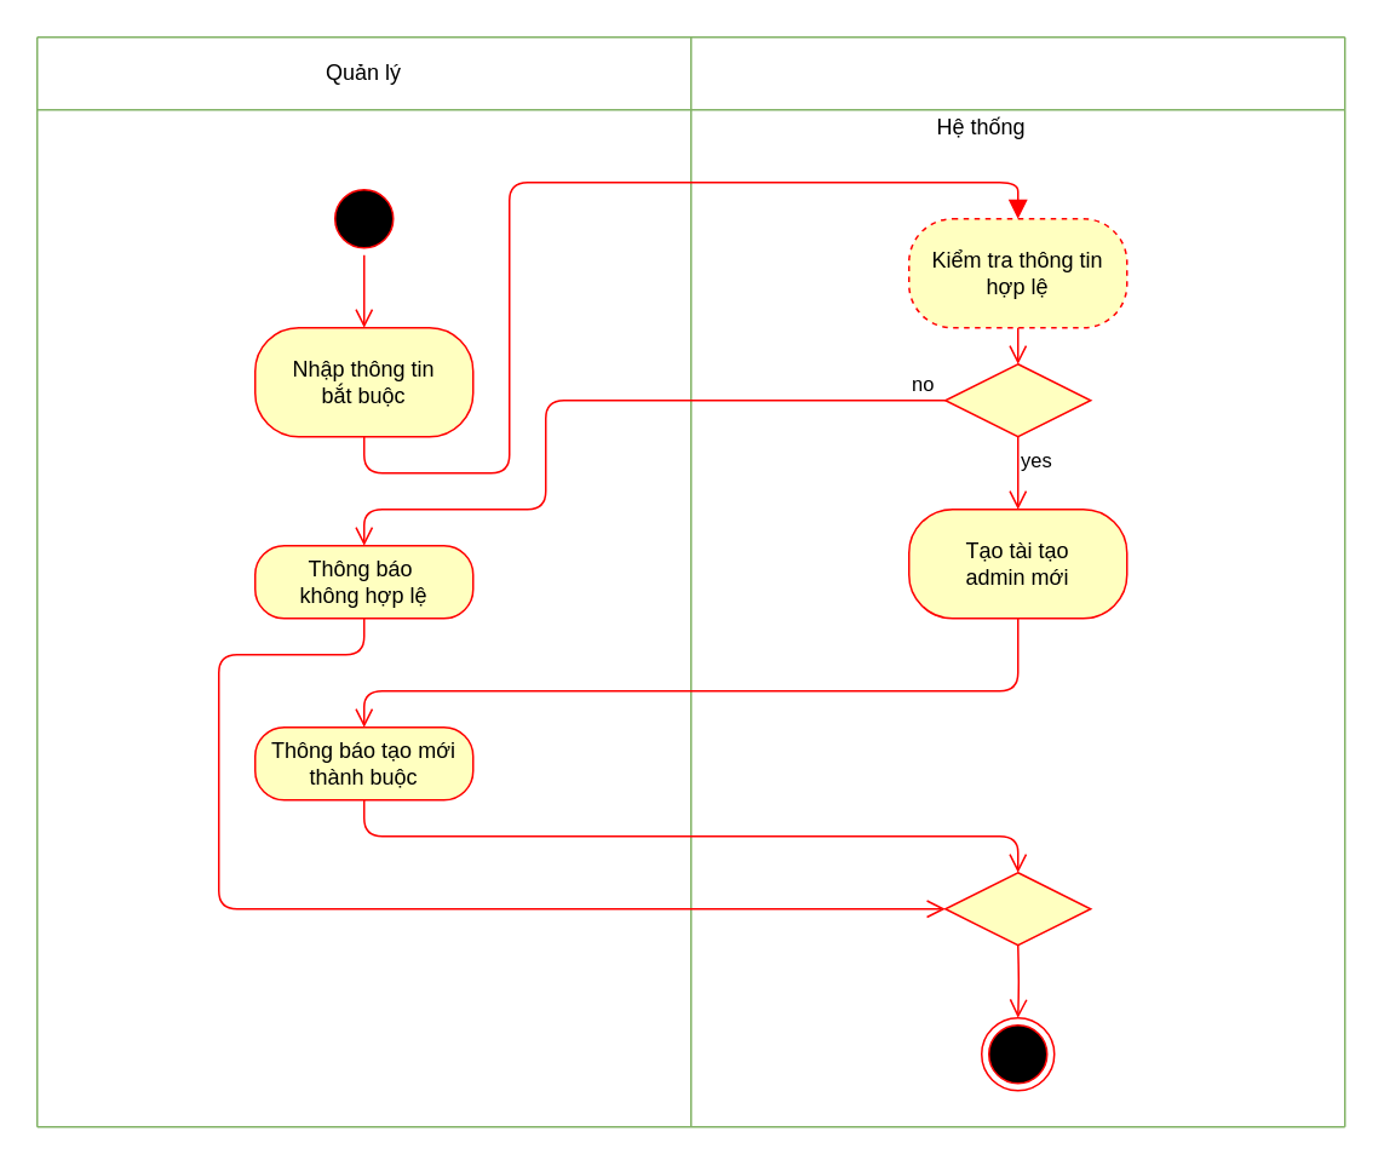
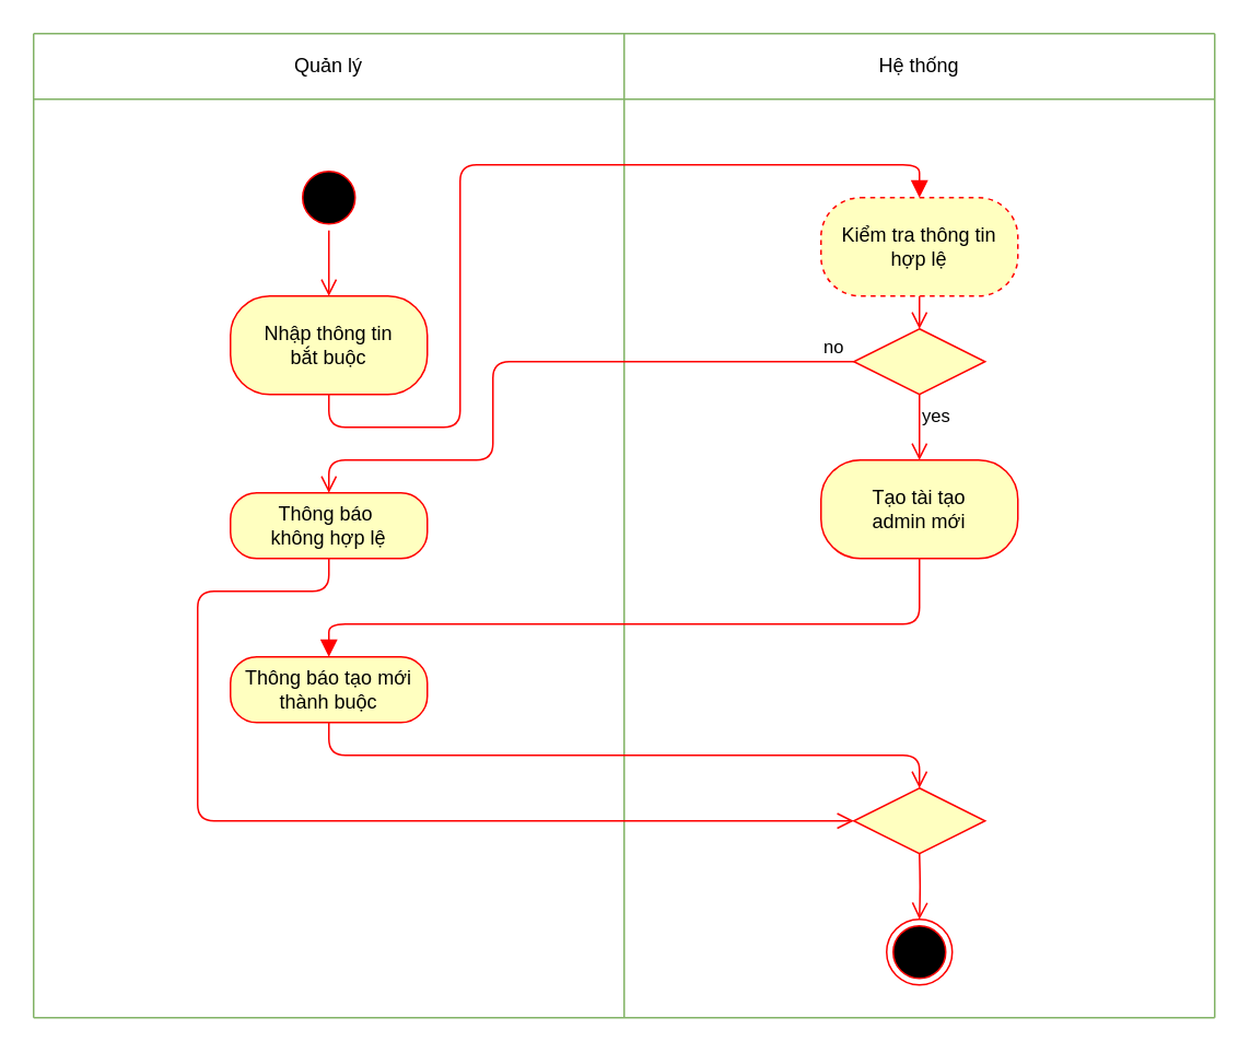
  <mxCell id="0" />
  <mxCell id="1" parent="0" />
  <mxCell id="2" value="" style="endArrow=none;html=1;fillColor=#d5e8d4;strokeColor=#82b366;" edge="1" parent="1"><mxGeometry width="50" height="50" relative="1" as="geometry"><mxPoint x="20" y="20" as="sourcePoint" /><mxPoint x="740" y="20" as="targetPoint" /></mxGeometry></mxCell>
  <mxCell id="3" value="" style="endArrow=none;html=1;fillColor=#d5e8d4;strokeColor=#82b366;" edge="1" parent="1"><mxGeometry width="50" height="50" relative="1" as="geometry"><mxPoint x="380" y="620" as="sourcePoint" /><mxPoint x="380" y="20" as="targetPoint" /></mxGeometry></mxCell>
  <mxCell id="4" value="Quản lý" style="text;html=1;strokeColor=none;fillColor=none;align=center;verticalAlign=middle;whiteSpace=wrap;rounded=0;" vertex="1" parent="1"><mxGeometry x="160" y="30" width="80" height="20" as="geometry" /></mxCell>
- <mxCell id="5" value="Hệ thống" style="text;html=1;strokeColor=none;fillColor=none;align=center;verticalAlign=middle;whiteSpace=wrap;rounded=0;" vertex="1" parent="1"><mxGeometry x="500" y="60" width="80" height="20" as="geometry" /></mxCell>
+ <mxCell id="5" value="Hệ thống" style="text;html=1;strokeColor=none;fillColor=none;align=center;verticalAlign=middle;whiteSpace=wrap;rounded=0;" vertex="1" parent="1"><mxGeometry x="520" y="30" width="80" height="20" as="geometry" /></mxCell>
  <mxCell id="6" value="" style="endArrow=none;html=1;fillColor=#d5e8d4;strokeColor=#82b366;" edge="1" parent="1"><mxGeometry width="50" height="50" relative="1" as="geometry"><mxPoint x="20" y="60" as="sourcePoint" /><mxPoint x="740" y="60" as="targetPoint" /></mxGeometry></mxCell>
  <mxCell id="7" value="" style="endArrow=none;html=1;fillColor=#d5e8d4;strokeColor=#82b366;" edge="1" parent="1"><mxGeometry width="50" height="50" relative="1" as="geometry"><mxPoint x="20" y="620" as="sourcePoint" /><mxPoint x="20" y="20" as="targetPoint" /></mxGeometry></mxCell>
  <mxCell id="8" value="" style="endArrow=none;html=1;fillColor=#d5e8d4;strokeColor=#82b366;" edge="1" parent="1"><mxGeometry width="50" height="50" relative="1" as="geometry"><mxPoint x="740" y="620" as="sourcePoint" /><mxPoint x="740" y="20" as="targetPoint" /></mxGeometry></mxCell>
  <mxCell id="9" value="" style="ellipse;html=1;shape=startState;fillColor=#000000;strokeColor=#ff0000;" vertex="1" parent="1"><mxGeometry x="180" y="100" width="40" height="40" as="geometry" /></mxCell>
  <mxCell id="10" value="" style="edgeStyle=orthogonalEdgeStyle;html=1;verticalAlign=bottom;endArrow=open;endSize=8;strokeColor=#ff0000;" edge="1" parent="1" source="9"><mxGeometry relative="1" as="geometry"><mxPoint x="200" y="180" as="targetPoint" /></mxGeometry></mxCell>
  <mxCell id="11" value="" style="ellipse;html=1;shape=endState;fillColor=#000000;strokeColor=#ff0000;" vertex="1" parent="1"><mxGeometry x="540" y="560" width="40" height="40" as="geometry" /></mxCell>
  <mxCell id="12" value="" style="endArrow=none;html=1;fillColor=#d5e8d4;strokeColor=#82b366;" edge="1" parent="1"><mxGeometry width="50" height="50" relative="1" as="geometry"><mxPoint x="20" y="620" as="sourcePoint" /><mxPoint x="740" y="620" as="targetPoint" /></mxGeometry></mxCell>
  <mxCell id="13" value="Nhập thông tin&lt;br&gt;bắt buộc" style="rounded=1;whiteSpace=wrap;html=1;arcSize=40;fontColor=#000000;fillColor=#ffffc0;strokeColor=#ff0000;" vertex="1" parent="1"><mxGeometry x="140" y="180" width="120" height="60" as="geometry" /></mxCell>
  <mxCell id="14" value="Kiểm tra thông tin&lt;br&gt;hợp lệ" style="rounded=1;whiteSpace=wrap;html=1;arcSize=40;fontColor=#000000;fillColor=#ffffc0;strokeColor=#ff0000;dashed=1;" vertex="1" parent="1"><mxGeometry x="500" y="120" width="120" height="60" as="geometry" /></mxCell>
  <mxCell id="15" value="" style="edgeStyle=orthogonalEdgeStyle;html=1;verticalAlign=bottom;endArrow=block;endSize=8;strokeColor=#ff0000;exitX=0.5;exitY=1;exitDx=0;exitDy=0;entryX=0.5;entryY=0;entryDx=0;entryDy=0;" edge="1" parent="1" source="13" target="14"><mxGeometry relative="1" as="geometry"><mxPoint x="280" y="320" as="targetPoint" /><mxPoint x="210" y="230" as="sourcePoint" /><Array as="points"><mxPoint x="200" y="260" /><mxPoint x="280" y="260" /><mxPoint x="280" y="100" /><mxPoint x="560" y="100" /></Array></mxGeometry></mxCell>
  <mxCell id="16" value="" style="edgeStyle=orthogonalEdgeStyle;html=1;verticalAlign=bottom;endArrow=open;endSize=8;strokeColor=#ff0000;exitX=0.5;exitY=1;exitDx=0;exitDy=0;entryX=0.5;entryY=0;entryDx=0;entryDy=0;" edge="1" parent="1" source="14"><mxGeometry relative="1" as="geometry"><mxPoint x="560" y="200" as="targetPoint" /><mxPoint x="210" y="150" as="sourcePoint" /></mxGeometry></mxCell>
  <mxCell id="17" value="" style="edgeStyle=orthogonalEdgeStyle;html=1;verticalAlign=bottom;endArrow=open;endSize=8;strokeColor=#ff0000;exitX=0.5;exitY=1;exitDx=0;exitDy=0;entryX=0.5;entryY=0;entryDx=0;entryDy=0;" edge="1" parent="1" target="11"><mxGeometry relative="1" as="geometry"><mxPoint x="210" y="210" as="targetPoint" /><mxPoint x="560" y="520" as="sourcePoint" /></mxGeometry></mxCell>
  <mxCell id="18" value="" style="rhombus;whiteSpace=wrap;html=1;fillColor=#ffffc0;strokeColor=#ff0000;" vertex="1" parent="1"><mxGeometry x="520" y="200" width="80" height="40" as="geometry" /></mxCell>
  <mxCell id="19" value="no" style="edgeStyle=orthogonalEdgeStyle;html=1;align=left;verticalAlign=bottom;endArrow=open;endSize=8;strokeColor=#ff0000;exitX=0;exitY=0.5;exitDx=0;exitDy=0;" edge="1" parent="1" source="18"><mxGeometry x="-0.9" relative="1" as="geometry"><mxPoint x="200" y="300" as="targetPoint" /><Array as="points"><mxPoint x="300" y="220" /><mxPoint x="300" y="280" /><mxPoint x="200" y="280" /></Array><mxPoint as="offset" /></mxGeometry></mxCell>
  <mxCell id="20" value="yes" style="edgeStyle=orthogonalEdgeStyle;html=1;align=left;verticalAlign=top;endArrow=open;endSize=8;strokeColor=#ff0000;" edge="1" parent="1" source="18"><mxGeometry x="-1" relative="1" as="geometry"><mxPoint x="560" y="280" as="targetPoint" /><Array as="points"><mxPoint x="560" y="270" /><mxPoint x="560" y="270" /></Array></mxGeometry></mxCell>
  <mxCell id="21" value="Thông báo&amp;nbsp;&lt;br&gt;không hợp lệ" style="rounded=1;whiteSpace=wrap;html=1;arcSize=40;fontColor=#000000;fillColor=#ffffc0;strokeColor=#ff0000;" vertex="1" parent="1"><mxGeometry x="140" y="300" width="120" height="40" as="geometry" /></mxCell>
  <mxCell id="22" value="" style="edgeStyle=orthogonalEdgeStyle;html=1;verticalAlign=bottom;endArrow=open;endSize=8;strokeColor=#ff0000;entryX=0;entryY=0.5;entryDx=0;entryDy=0;exitX=0.5;exitY=1;exitDx=0;exitDy=0;" edge="1" parent="1" source="21" target="23"><mxGeometry relative="1" as="geometry"><mxPoint x="40" y="490" as="targetPoint" /><Array as="points"><mxPoint x="200" y="360" /><mxPoint x="120" y="360" /><mxPoint x="120" y="500" /></Array><mxPoint x="190" y="490" as="sourcePoint" /></mxGeometry></mxCell>
  <mxCell id="23" value="" style="rhombus;whiteSpace=wrap;html=1;fillColor=#ffffc0;strokeColor=#ff0000;" vertex="1" parent="1"><mxGeometry x="520" y="480" width="80" height="40" as="geometry" /></mxCell>
  <mxCell id="24" value="Tạo tài tạo&lt;br&gt;admin mới" style="rounded=1;whiteSpace=wrap;html=1;arcSize=40;fontColor=#000000;fillColor=#ffffc0;strokeColor=#ff0000;" vertex="1" parent="1"><mxGeometry x="500" y="280" width="120" height="60" as="geometry" /></mxCell>
- <mxCell id="25" value="" style="edgeStyle=orthogonalEdgeStyle;html=1;verticalAlign=bottom;endArrow=open;endSize=8;strokeColor=#ff0000;exitX=0.5;exitY=1;exitDx=0;exitDy=0;entryX=0.5;entryY=0;entryDx=0;entryDy=0;" edge="1" parent="1" source="24" target="26"><mxGeometry relative="1" as="geometry"><mxPoint x="560" y="380" as="targetPoint" /><mxPoint x="570" y="720" as="sourcePoint" /><Array as="points"><mxPoint x="560" y="380" /><mxPoint x="200" y="380" /></Array></mxGeometry></mxCell>
+ <mxCell id="25" value="" style="edgeStyle=orthogonalEdgeStyle;html=1;verticalAlign=bottom;endArrow=block;endSize=8;strokeColor=#ff0000;exitX=0.5;exitY=1;exitDx=0;exitDy=0;entryX=0.5;entryY=0;entryDx=0;entryDy=0;" edge="1" parent="1" source="24" target="26"><mxGeometry relative="1" as="geometry"><mxPoint x="560" y="380" as="targetPoint" /><mxPoint x="570" y="720" as="sourcePoint" /><Array as="points"><mxPoint x="560" y="380" /><mxPoint x="200" y="380" /></Array></mxGeometry></mxCell>
  <mxCell id="26" value="Thông báo tạo mới&lt;br&gt;thành buộc" style="rounded=1;whiteSpace=wrap;html=1;arcSize=40;fontColor=#000000;fillColor=#ffffc0;strokeColor=#ff0000;" vertex="1" parent="1"><mxGeometry x="140" y="400" width="120" height="40" as="geometry" /></mxCell>
  <mxCell id="27" value="" style="edgeStyle=orthogonalEdgeStyle;html=1;verticalAlign=bottom;endArrow=open;endSize=8;strokeColor=#ff0000;entryX=0.5;entryY=0;entryDx=0;entryDy=0;" edge="1" source="26" parent="1" target="23"><mxGeometry relative="1" as="geometry"><mxPoint x="200" y="500" as="targetPoint" /><Array as="points"><mxPoint x="200" y="460" /><mxPoint x="560" y="460" /></Array></mxGeometry></mxCell>
